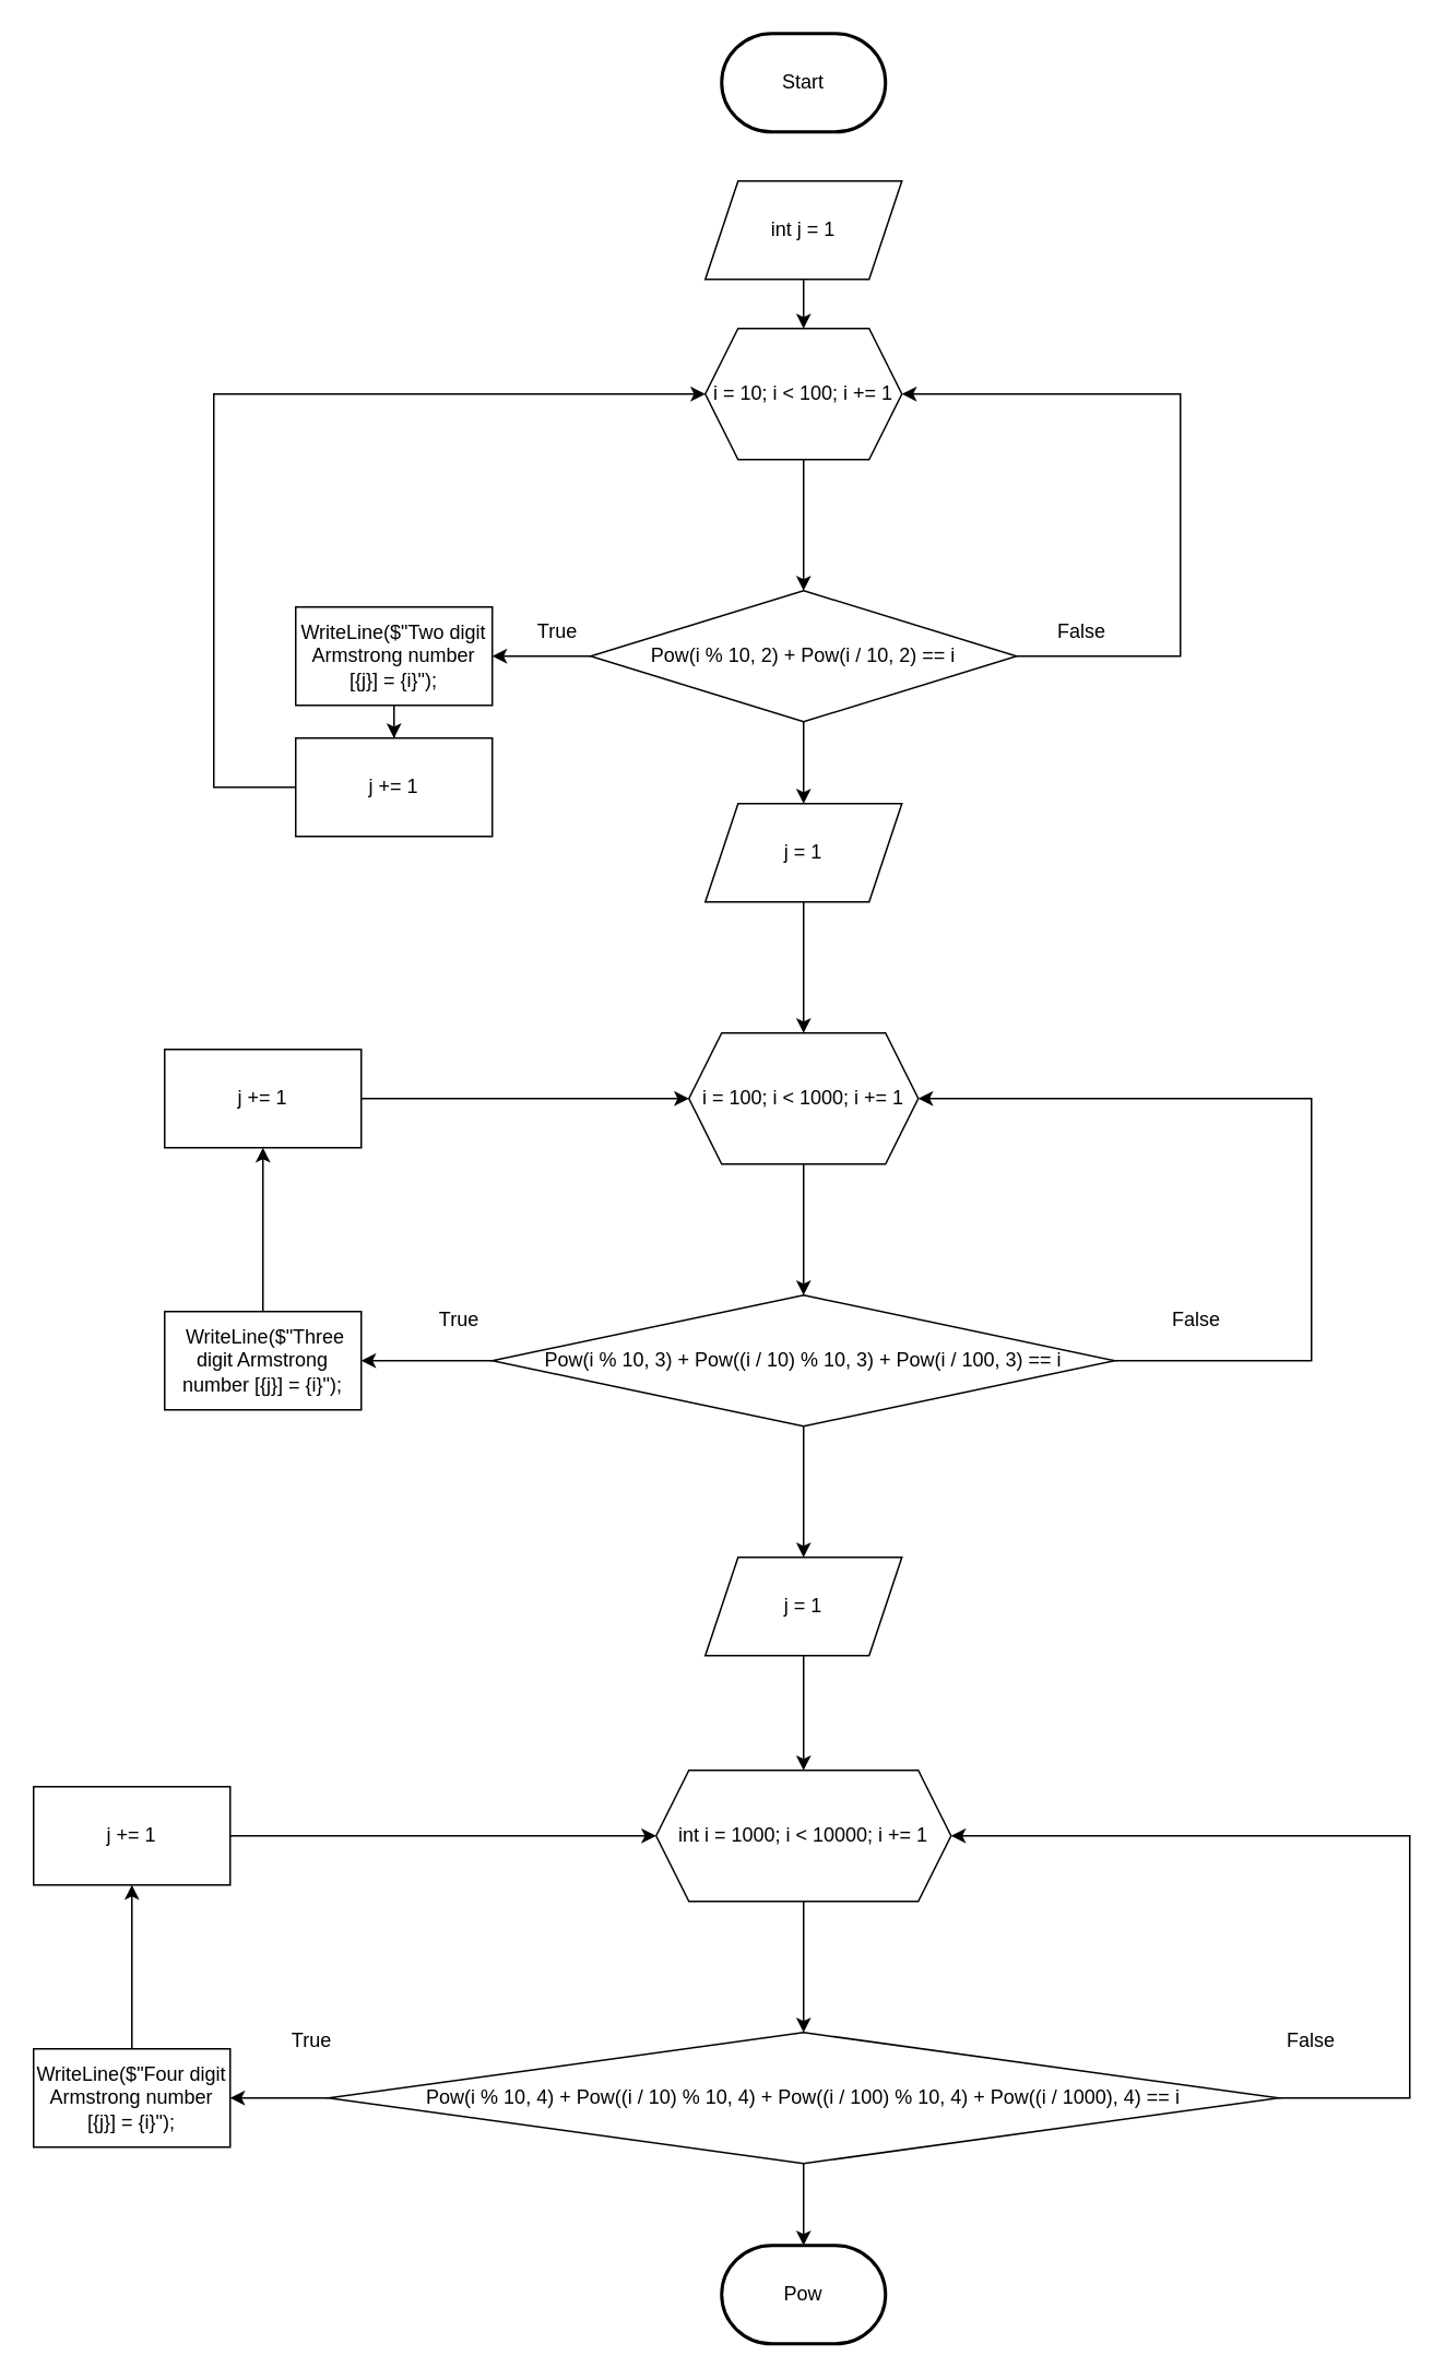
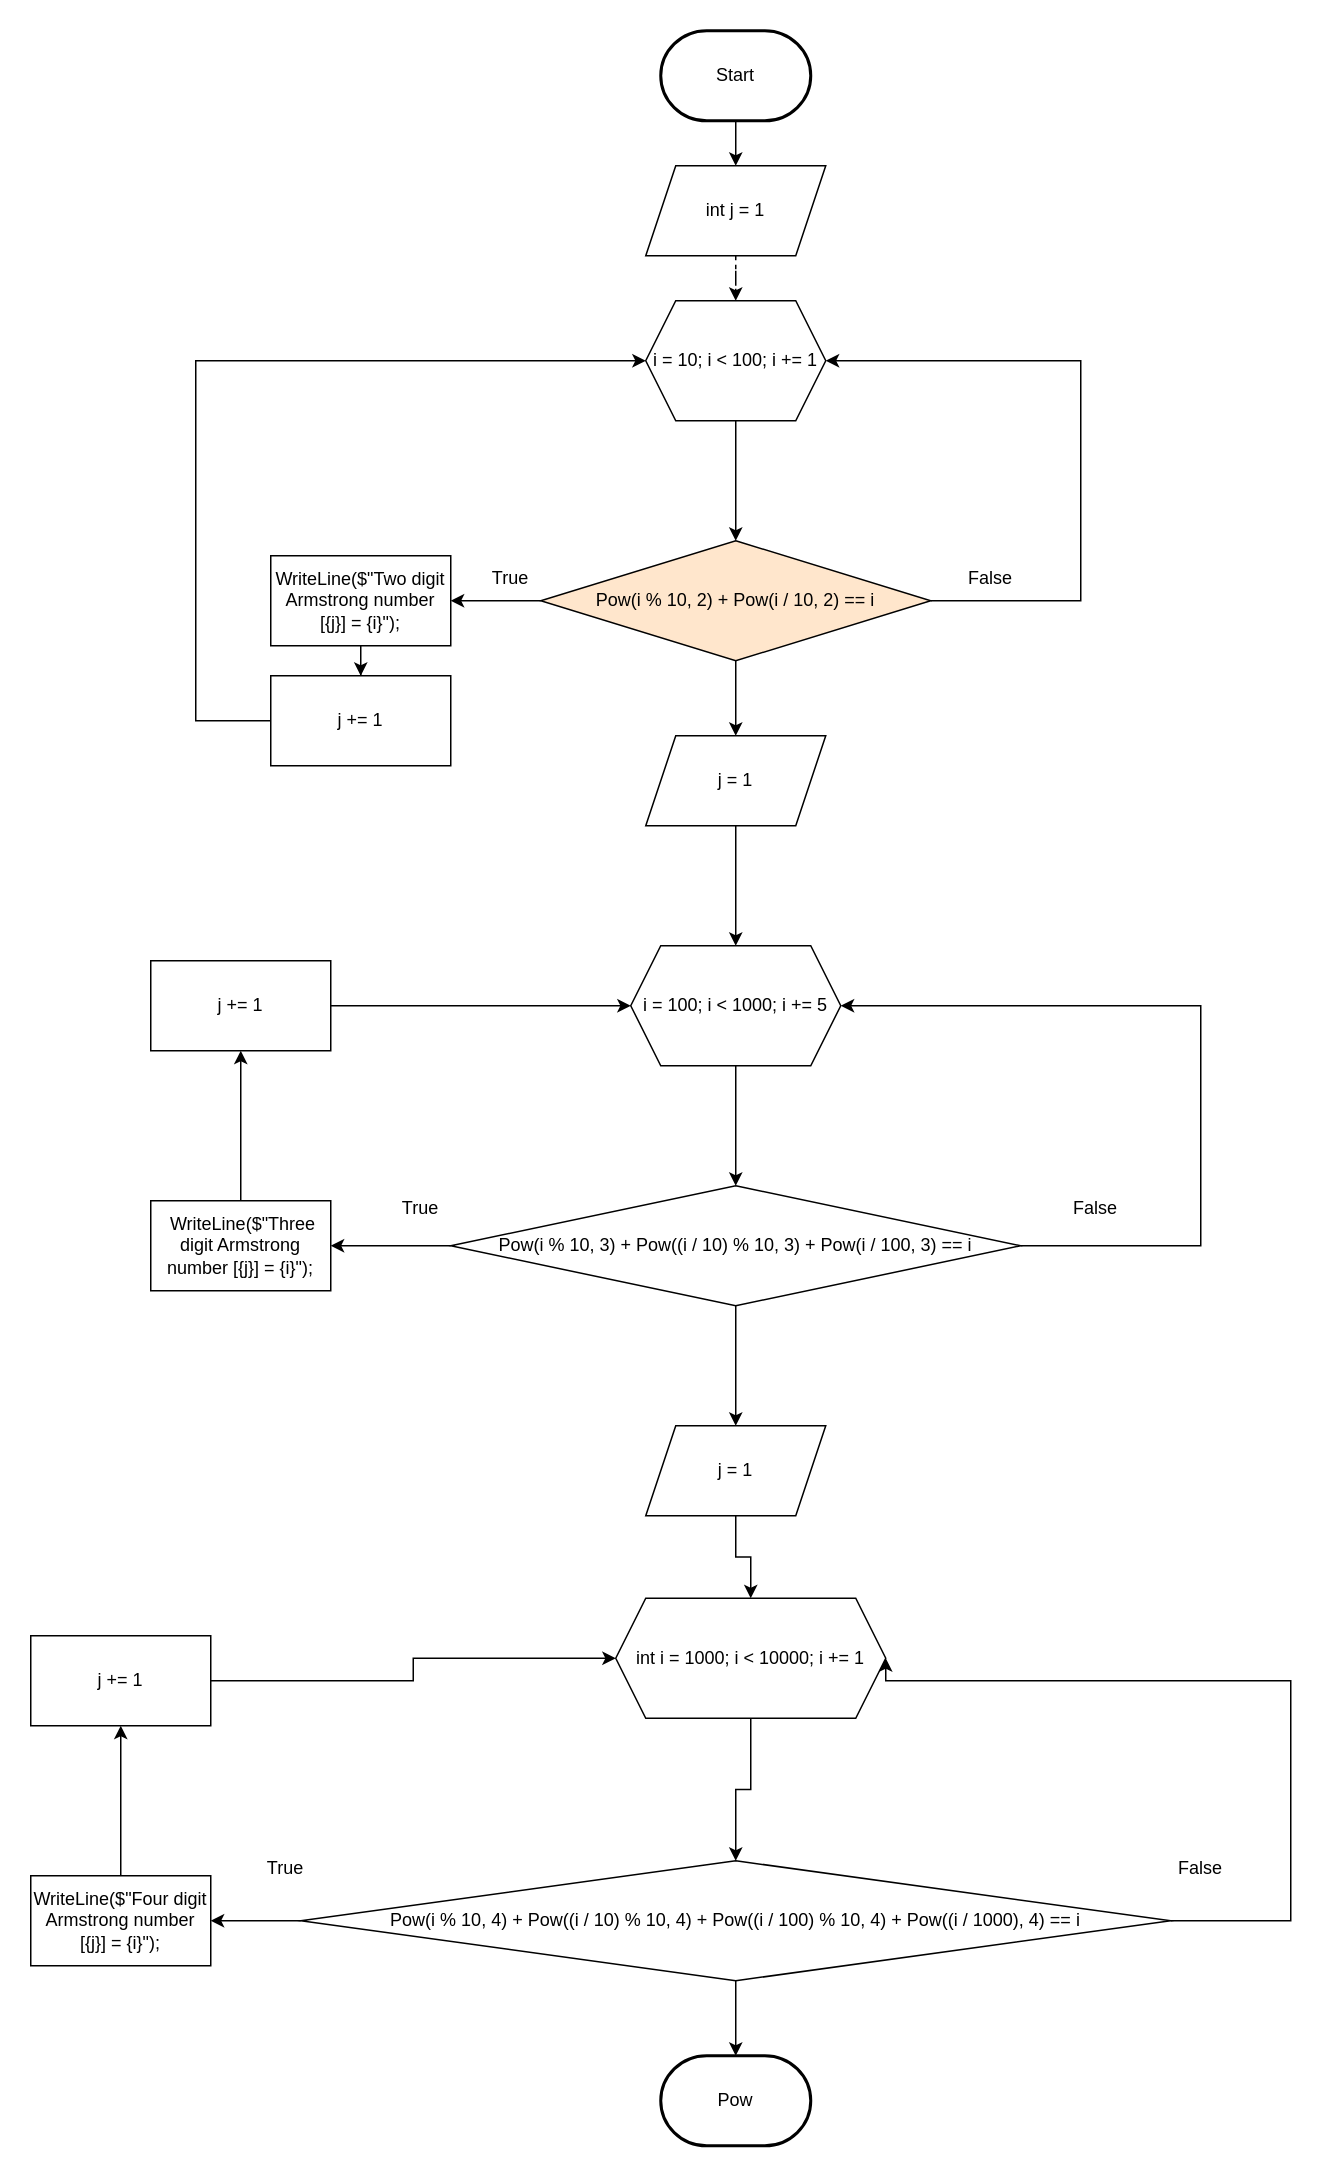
  <mxCell id="0" />
  <mxCell id="1" parent="0" />
+ <mxCell id="2" value="" style="edgeStyle=orthogonalEdgeStyle;rounded=0;orthogonalLoop=1;jettySize=auto;html=1;" edge="1" parent="1" source="3" target="15"><mxGeometry relative="1" as="geometry" /></mxCell>
  <mxCell id="3" value="Start" style="strokeWidth=2;html=1;shape=mxgraph.flowchart.terminator;whiteSpace=wrap;" vertex="1" parent="1"><mxGeometry x="440" y="20" width="100" height="60" as="geometry" /></mxCell>
  <mxCell id="4" value="" style="edgeStyle=orthogonalEdgeStyle;rounded=0;orthogonalLoop=1;jettySize=auto;html=1;" edge="1" parent="1" source="5" target="9"><mxGeometry relative="1" as="geometry" /></mxCell>
  <mxCell id="5" value="i = 10; i &amp;lt; 100; i += 1" style="shape=hexagon;perimeter=hexagonPerimeter2;whiteSpace=wrap;html=1;fixedSize=1;" vertex="1" parent="1"><mxGeometry x="430" y="200" width="120" height="80" as="geometry" /></mxCell>
  <mxCell id="6" value="" style="edgeStyle=orthogonalEdgeStyle;rounded=0;orthogonalLoop=1;jettySize=auto;html=1;" edge="1" parent="1" source="9" target="11"><mxGeometry relative="1" as="geometry" /></mxCell>
  <mxCell id="7" style="edgeStyle=orthogonalEdgeStyle;rounded=0;orthogonalLoop=1;jettySize=auto;html=1;exitX=1;exitY=0.5;exitDx=0;exitDy=0;entryX=1;entryY=0.5;entryDx=0;entryDy=0;" edge="1" parent="1" source="9" target="5"><mxGeometry relative="1" as="geometry"><mxPoint x="720" y="240" as="targetPoint" /><Array as="points"><mxPoint x="720" y="400" /><mxPoint x="720" y="240" /></Array></mxGeometry></mxCell>
  <mxCell id="8" value="" style="edgeStyle=orthogonalEdgeStyle;rounded=0;orthogonalLoop=1;jettySize=auto;html=1;" edge="1" parent="1" source="9" target="17"><mxGeometry relative="1" as="geometry" /></mxCell>
- <mxCell id="9" value="Pow(i % 10, 2) + Pow(i / 10, 2) == i" style="rhombus;whiteSpace=wrap;html=1;" vertex="1" parent="1"><mxGeometry x="360" y="360" width="260" height="80" as="geometry" /></mxCell>
+ <mxCell id="9" value="Pow(i % 10, 2) + Pow(i / 10, 2) == i" style="rhombus;whiteSpace=wrap;html=1;fillColor=#ffe6cc;" vertex="1" parent="1"><mxGeometry x="360" y="360" width="260" height="80" as="geometry" /></mxCell>
  <mxCell id="10" value="" style="edgeStyle=orthogonalEdgeStyle;rounded=0;orthogonalLoop=1;jettySize=auto;html=1;" edge="1" parent="1" source="11" target="13"><mxGeometry relative="1" as="geometry" /></mxCell>
  <mxCell id="11" value="&lt;div&gt;WriteLine($&quot;Two digit Armstrong number [{j}] = {i}&quot;);&lt;/div&gt;" style="whiteSpace=wrap;html=1;" vertex="1" parent="1"><mxGeometry x="180" y="370" width="120" height="60" as="geometry" /></mxCell>
  <mxCell id="12" style="edgeStyle=orthogonalEdgeStyle;rounded=0;orthogonalLoop=1;jettySize=auto;html=1;exitX=0;exitY=0.5;exitDx=0;exitDy=0;entryX=0;entryY=0.5;entryDx=0;entryDy=0;" edge="1" parent="1" source="13" target="5"><mxGeometry relative="1" as="geometry"><mxPoint x="130" y="240" as="targetPoint" /><Array as="points"><mxPoint x="130" y="480" /><mxPoint x="130" y="240" /></Array></mxGeometry></mxCell>
  <mxCell id="13" value="j += 1" style="whiteSpace=wrap;html=1;" vertex="1" parent="1"><mxGeometry x="180" y="450" width="120" height="60" as="geometry" /></mxCell>
- <mxCell id="14" value="" style="edgeStyle=orthogonalEdgeStyle;rounded=0;orthogonalLoop=1;jettySize=auto;html=1;" edge="1" parent="1" source="15" target="5"><mxGeometry relative="1" as="geometry" /></mxCell>
+ <mxCell id="14" value="" style="edgeStyle=orthogonalEdgeStyle;rounded=0;orthogonalLoop=1;jettySize=auto;html=1;dashed=1;" edge="1" parent="1" source="15" target="5"><mxGeometry relative="1" as="geometry" /></mxCell>
  <mxCell id="15" value="int j = 1" style="shape=parallelogram;perimeter=parallelogramPerimeter;whiteSpace=wrap;html=1;fixedSize=1;" vertex="1" parent="1"><mxGeometry x="430" y="110" width="120" height="60" as="geometry" /></mxCell>
  <mxCell id="16" value="" style="edgeStyle=orthogonalEdgeStyle;rounded=0;orthogonalLoop=1;jettySize=auto;html=1;" edge="1" parent="1" source="17"><mxGeometry relative="1" as="geometry"><mxPoint x="490" y="630" as="targetPoint" /></mxGeometry></mxCell>
  <mxCell id="17" value="j = 1" style="shape=parallelogram;perimeter=parallelogramPerimeter;whiteSpace=wrap;html=1;fixedSize=1;" vertex="1" parent="1"><mxGeometry x="430" y="490" width="120" height="60" as="geometry" /></mxCell>
  <mxCell id="18" value="" style="edgeStyle=orthogonalEdgeStyle;rounded=0;orthogonalLoop=1;jettySize=auto;html=1;" edge="1" parent="1" source="19" target="23"><mxGeometry relative="1" as="geometry" /></mxCell>
- <mxCell id="19" value="i = 100; i &amp;lt; 1000; i += 1" style="shape=hexagon;perimeter=hexagonPerimeter2;whiteSpace=wrap;html=1;fixedSize=1;" vertex="1" parent="1"><mxGeometry x="420" y="630" width="140" height="80" as="geometry" /></mxCell>
+ <mxCell id="19" value="i = 100; i &amp;lt; 1000; i += 5" style="shape=hexagon;perimeter=hexagonPerimeter2;whiteSpace=wrap;html=1;fixedSize=1;" vertex="1" parent="1"><mxGeometry x="420" y="630" width="140" height="80" as="geometry" /></mxCell>
  <mxCell id="20" value="" style="edgeStyle=orthogonalEdgeStyle;rounded=0;orthogonalLoop=1;jettySize=auto;html=1;" edge="1" parent="1" source="23" target="27"><mxGeometry relative="1" as="geometry" /></mxCell>
  <mxCell id="21" style="edgeStyle=orthogonalEdgeStyle;rounded=0;orthogonalLoop=1;jettySize=auto;html=1;exitX=1;exitY=0.5;exitDx=0;exitDy=0;entryX=1;entryY=0.5;entryDx=0;entryDy=0;" edge="1" parent="1" source="23" target="19"><mxGeometry relative="1" as="geometry"><mxPoint x="800" y="660" as="targetPoint" /><Array as="points"><mxPoint x="800" y="830" /><mxPoint x="800" y="670" /></Array></mxGeometry></mxCell>
  <mxCell id="22" value="" style="edgeStyle=orthogonalEdgeStyle;rounded=0;orthogonalLoop=1;jettySize=auto;html=1;" edge="1" parent="1" source="23"><mxGeometry relative="1" as="geometry"><mxPoint x="490" y="950" as="targetPoint" /></mxGeometry></mxCell>
  <mxCell id="23" value="Pow(i % 10, 3) + Pow((i / 10) % 10, 3) + Pow(i / 100, 3) == i" style="rhombus;whiteSpace=wrap;html=1;" vertex="1" parent="1"><mxGeometry x="300" y="790" width="380" height="80" as="geometry" /></mxCell>
  <mxCell id="24" value="False" style="text;html=1;strokeColor=none;fillColor=none;align=center;verticalAlign=middle;whiteSpace=wrap;rounded=0;" vertex="1" parent="1"><mxGeometry x="630" y="370" width="60" height="30" as="geometry" /></mxCell>
  <mxCell id="25" value="True" style="text;html=1;strokeColor=none;fillColor=none;align=center;verticalAlign=middle;whiteSpace=wrap;rounded=0;" vertex="1" parent="1"><mxGeometry x="310" y="370" width="60" height="30" as="geometry" /></mxCell>
  <mxCell id="26" value="" style="edgeStyle=orthogonalEdgeStyle;rounded=0;orthogonalLoop=1;jettySize=auto;html=1;" edge="1" parent="1" source="27" target="29"><mxGeometry relative="1" as="geometry" /></mxCell>
  <mxCell id="27" value="&amp;nbsp;WriteLine($&quot;Three digit Armstrong number [{j}] = {i}&quot;);" style="whiteSpace=wrap;html=1;" vertex="1" parent="1"><mxGeometry x="100" y="800" width="120" height="60" as="geometry" /></mxCell>
  <mxCell id="28" style="edgeStyle=orthogonalEdgeStyle;rounded=0;orthogonalLoop=1;jettySize=auto;html=1;exitX=1;exitY=0.5;exitDx=0;exitDy=0;entryX=0;entryY=0.5;entryDx=0;entryDy=0;" edge="1" parent="1" source="29" target="19"><mxGeometry relative="1" as="geometry" /></mxCell>
  <mxCell id="29" value="j += 1" style="whiteSpace=wrap;html=1;" vertex="1" parent="1"><mxGeometry x="100" y="640" width="120" height="60" as="geometry" /></mxCell>
  <mxCell id="30" value="True" style="text;html=1;strokeColor=none;fillColor=none;align=center;verticalAlign=middle;whiteSpace=wrap;rounded=0;" vertex="1" parent="1"><mxGeometry x="250" y="790" width="60" height="30" as="geometry" /></mxCell>
  <mxCell id="31" value="False" style="text;html=1;strokeColor=none;fillColor=none;align=center;verticalAlign=middle;whiteSpace=wrap;rounded=0;" vertex="1" parent="1"><mxGeometry x="700" y="790" width="60" height="30" as="geometry" /></mxCell>
  <mxCell id="32" value="" style="edgeStyle=orthogonalEdgeStyle;rounded=0;orthogonalLoop=1;jettySize=auto;html=1;" edge="1" parent="1" source="33" target="35"><mxGeometry relative="1" as="geometry" /></mxCell>
  <mxCell id="33" value="j = 1" style="shape=parallelogram;perimeter=parallelogramPerimeter;whiteSpace=wrap;html=1;fixedSize=1;" vertex="1" parent="1"><mxGeometry x="430" y="950" width="120" height="60" as="geometry" /></mxCell>
  <mxCell id="34" value="" style="edgeStyle=orthogonalEdgeStyle;rounded=0;orthogonalLoop=1;jettySize=auto;html=1;" edge="1" parent="1" source="35" target="39"><mxGeometry relative="1" as="geometry" /></mxCell>
- <mxCell id="35" value="int i = 1000; i &amp;lt; 10000; i += 1" style="shape=hexagon;perimeter=hexagonPerimeter2;whiteSpace=wrap;html=1;fixedSize=1;" vertex="1" parent="1"><mxGeometry x="400" y="1080" width="180" height="80" as="geometry" /></mxCell>
+ <mxCell id="35" value="int i = 1000; i &amp;lt; 10000; i += 1" style="shape=hexagon;perimeter=hexagonPerimeter2;whiteSpace=wrap;html=1;fixedSize=1;" vertex="1" parent="1"><mxGeometry x="410" y="1065" width="180" height="80" as="geometry" /></mxCell>
  <mxCell id="36" value="" style="edgeStyle=orthogonalEdgeStyle;rounded=0;orthogonalLoop=1;jettySize=auto;html=1;" edge="1" parent="1" source="39" target="41"><mxGeometry relative="1" as="geometry" /></mxCell>
  <mxCell id="37" style="edgeStyle=orthogonalEdgeStyle;rounded=0;orthogonalLoop=1;jettySize=auto;html=1;exitX=1;exitY=0.5;exitDx=0;exitDy=0;entryX=1;entryY=0.5;entryDx=0;entryDy=0;" edge="1" parent="1" source="39" target="35"><mxGeometry relative="1" as="geometry"><mxPoint x="860" y="1110" as="targetPoint" /><Array as="points"><mxPoint x="860" y="1280" /><mxPoint x="860" y="1120" /></Array></mxGeometry></mxCell>
  <mxCell id="38" value="" style="edgeStyle=orthogonalEdgeStyle;rounded=0;orthogonalLoop=1;jettySize=auto;html=1;" edge="1" parent="1" source="39" target="46"><mxGeometry relative="1" as="geometry" /></mxCell>
  <mxCell id="39" value="Pow(i % 10, 4) + Pow((i / 10) % 10, 4) + Pow((i / 100) % 10, 4) + Pow((i / 1000), 4) == i" style="rhombus;whiteSpace=wrap;html=1;" vertex="1" parent="1"><mxGeometry x="200" y="1240" width="580" height="80" as="geometry" /></mxCell>
  <mxCell id="40" value="" style="edgeStyle=orthogonalEdgeStyle;rounded=0;orthogonalLoop=1;jettySize=auto;html=1;" edge="1" parent="1" source="41" target="43"><mxGeometry relative="1" as="geometry" /></mxCell>
  <mxCell id="41" value="WriteLine($&quot;Four digit Armstrong number [{j}] = {i}&quot;);" style="whiteSpace=wrap;html=1;" vertex="1" parent="1"><mxGeometry x="20" y="1250" width="120" height="60" as="geometry" /></mxCell>
  <mxCell id="42" style="edgeStyle=orthogonalEdgeStyle;rounded=0;orthogonalLoop=1;jettySize=auto;html=1;exitX=1;exitY=0.5;exitDx=0;exitDy=0;entryX=0;entryY=0.5;entryDx=0;entryDy=0;" edge="1" parent="1" source="43" target="35"><mxGeometry relative="1" as="geometry" /></mxCell>
  <mxCell id="43" value="j += 1" style="whiteSpace=wrap;html=1;" vertex="1" parent="1"><mxGeometry x="20" y="1090" width="120" height="60" as="geometry" /></mxCell>
  <mxCell id="44" value="True" style="text;html=1;strokeColor=none;fillColor=none;align=center;verticalAlign=middle;whiteSpace=wrap;rounded=0;" vertex="1" parent="1"><mxGeometry x="160" y="1230" width="60" height="30" as="geometry" /></mxCell>
  <mxCell id="45" value="False" style="text;html=1;strokeColor=none;fillColor=none;align=center;verticalAlign=middle;whiteSpace=wrap;rounded=0;" vertex="1" parent="1"><mxGeometry x="770" y="1230" width="60" height="30" as="geometry" /></mxCell>
  <mxCell id="46" value="Pow" style="strokeWidth=2;html=1;shape=mxgraph.flowchart.terminator;whiteSpace=wrap;" vertex="1" parent="1"><mxGeometry x="440" y="1370" width="100" height="60" as="geometry" /></mxCell>
